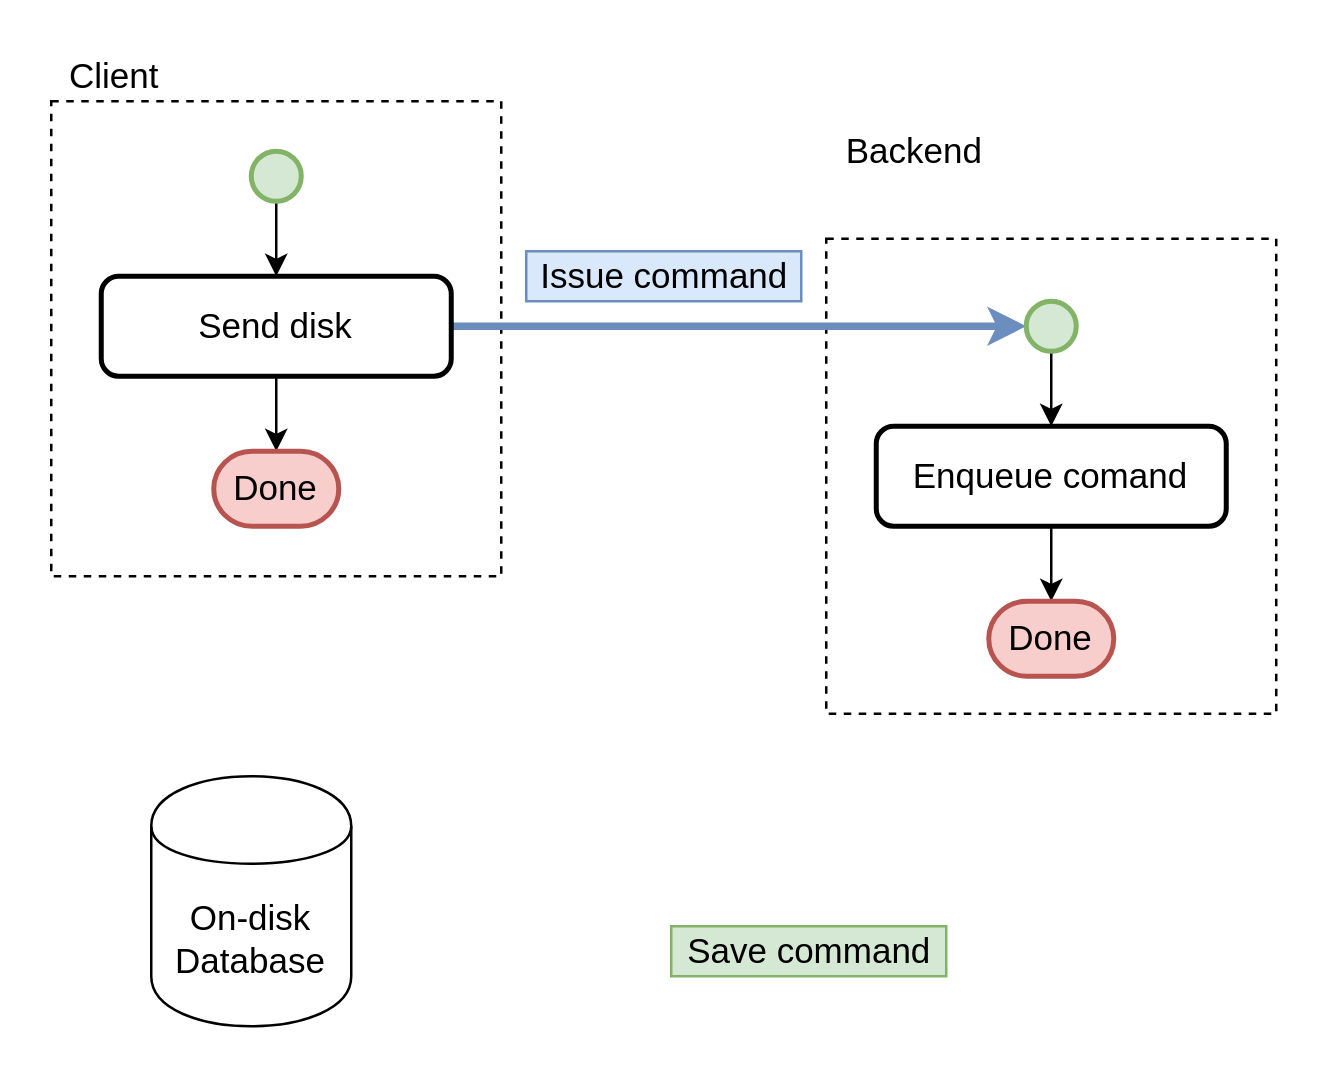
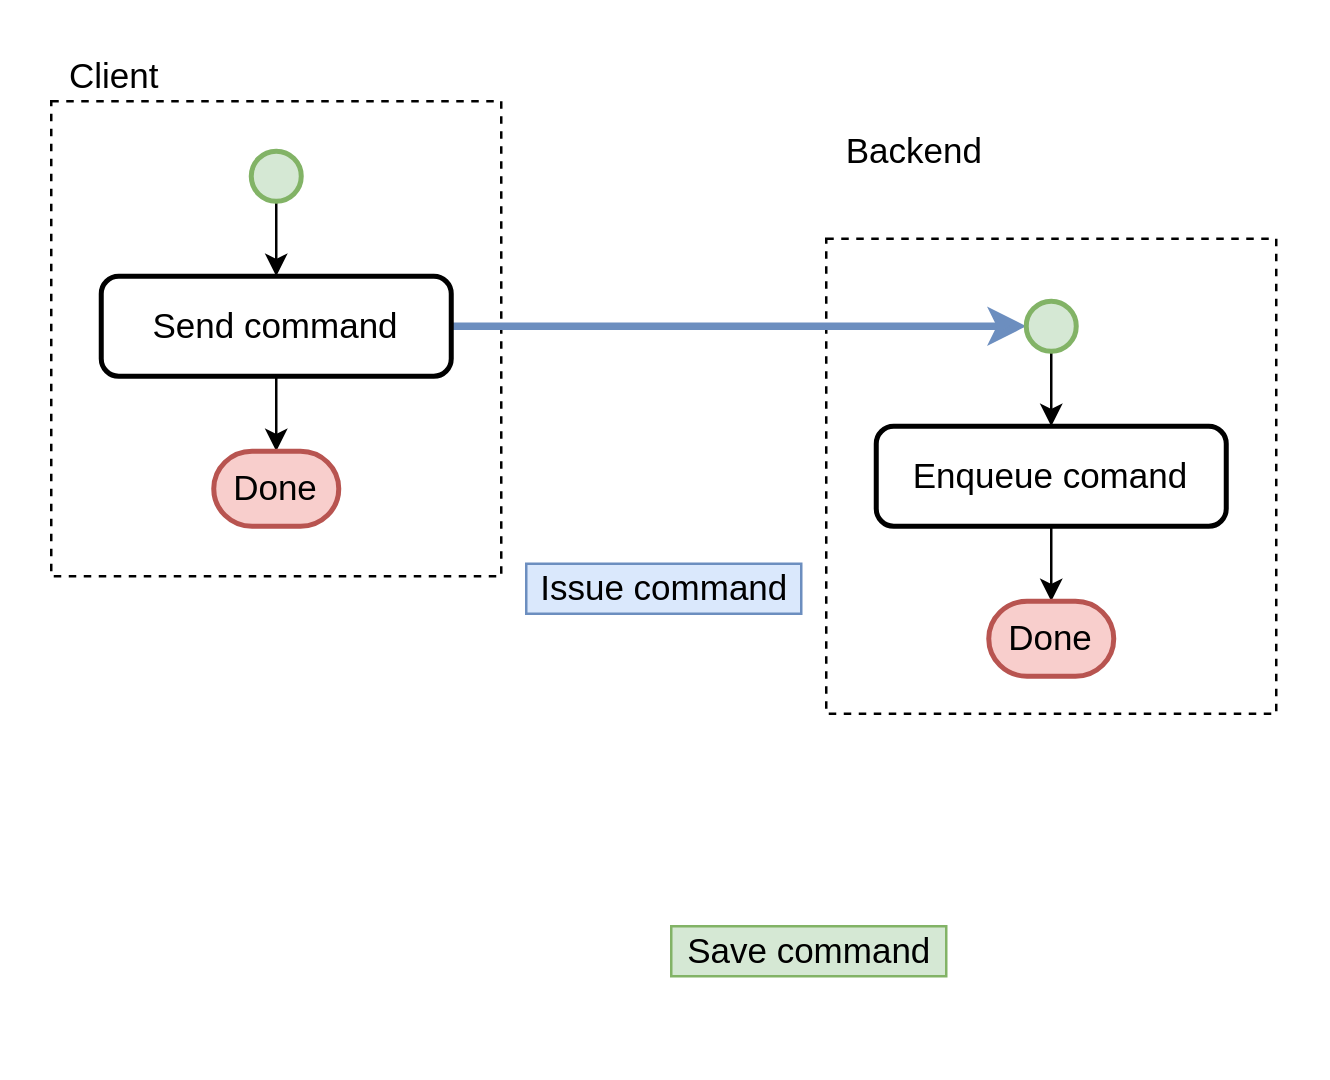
  <mxCell id="0" />
  <mxCell id="1" parent="0" />
  <mxCell id="2" value="" style="rounded=0;whiteSpace=wrap;html=1;strokeColor=#000000;strokeWidth=1;fillColor=none;fontSize=14;align=center;dashed=1;" vertex="1" parent="1"><mxGeometry x="330" y="95" width="180" height="190" as="geometry" /></mxCell>
  <mxCell id="3" value="" style="rounded=0;whiteSpace=wrap;html=1;strokeColor=#000000;strokeWidth=1;fillColor=none;fontSize=14;align=center;dashed=1;" vertex="1" parent="1"><mxGeometry x="20" y="40" width="180" height="190" as="geometry" /></mxCell>
  <mxCell id="4" style="edgeStyle=orthogonalEdgeStyle;rounded=0;orthogonalLoop=1;jettySize=auto;html=1;exitX=0.5;exitY=1;exitDx=0;exitDy=0;exitPerimeter=0;entryX=0.5;entryY=0;entryDx=0;entryDy=0;strokeWidth=1;fontSize=14;" edge="1" parent="1" source="5"><mxGeometry relative="1" as="geometry"><mxPoint x="110" y="110" as="targetPoint" /></mxGeometry></mxCell>
  <mxCell id="5" value="" style="strokeWidth=2;html=1;shape=mxgraph.flowchart.start_2;whiteSpace=wrap;fillColor=#d5e8d4;strokeColor=#82b366;fontSize=14;" vertex="1" parent="1"><mxGeometry x="100" y="60" width="20" height="20" as="geometry" /></mxCell>
  <mxCell id="6" style="edgeStyle=orthogonalEdgeStyle;rounded=0;orthogonalLoop=1;jettySize=auto;html=1;exitX=0.5;exitY=1;exitDx=0;exitDy=0;strokeWidth=1;fontSize=14;" edge="1" parent="1" source="8" target="9"><mxGeometry relative="1" as="geometry" /></mxCell>
  <mxCell id="7" style="edgeStyle=orthogonalEdgeStyle;rounded=0;orthogonalLoop=1;jettySize=auto;html=1;exitX=1;exitY=0.5;exitDx=0;exitDy=0;entryX=0;entryY=0.5;entryDx=0;entryDy=0;strokeWidth=3;fontSize=14;fillColor=#dae8fc;strokeColor=#6c8ebf;entryPerimeter=0;" edge="1" parent="1" source="8" target="11"><mxGeometry relative="1" as="geometry" /></mxCell>
- <mxCell id="8" value="Send disk" style="rounded=1;whiteSpace=wrap;html=1;absoluteArcSize=1;arcSize=14;strokeWidth=2;fontSize=14;" vertex="1" parent="1"><mxGeometry x="40" y="110" width="140" height="40" as="geometry" /></mxCell>
+ <mxCell id="8" value="Send command" style="rounded=1;whiteSpace=wrap;html=1;absoluteArcSize=1;arcSize=14;strokeWidth=2;fontSize=14;" vertex="1" parent="1"><mxGeometry x="40" y="110" width="140" height="40" as="geometry" /></mxCell>
  <mxCell id="9" value="Done" style="strokeWidth=2;html=1;shape=mxgraph.flowchart.terminator;whiteSpace=wrap;fillColor=#f8cecc;fontSize=14;align=center;strokeColor=#b85450;" vertex="1" parent="1"><mxGeometry x="85" y="180" width="50" height="30" as="geometry" /></mxCell>
  <mxCell id="10" style="edgeStyle=orthogonalEdgeStyle;rounded=0;orthogonalLoop=1;jettySize=auto;html=1;exitX=0.5;exitY=1;exitDx=0;exitDy=0;exitPerimeter=0;entryX=0.5;entryY=0;entryDx=0;entryDy=0;strokeWidth=1;fontSize=14;" edge="1" parent="1" source="11"><mxGeometry relative="1" as="geometry"><mxPoint x="420" y="170" as="targetPoint" /></mxGeometry></mxCell>
  <mxCell id="11" value="" style="strokeWidth=2;html=1;shape=mxgraph.flowchart.start_2;whiteSpace=wrap;fillColor=#d5e8d4;strokeColor=#82b366;fontSize=14;" vertex="1" parent="1"><mxGeometry x="410" y="120" width="20" height="20" as="geometry" /></mxCell>
  <mxCell id="12" style="edgeStyle=orthogonalEdgeStyle;rounded=0;orthogonalLoop=1;jettySize=auto;html=1;exitX=0.5;exitY=1;exitDx=0;exitDy=0;entryX=0.5;entryY=0;entryDx=0;entryDy=0;entryPerimeter=0;strokeWidth=1;fontSize=14;" edge="1" parent="1" source="13" target="14"><mxGeometry relative="1" as="geometry" /></mxCell>
  <mxCell id="13" value="Enqueue comand" style="rounded=1;whiteSpace=wrap;html=1;absoluteArcSize=1;arcSize=14;strokeWidth=2;fontSize=14;" vertex="1" parent="1"><mxGeometry x="350" y="170" width="140" height="40" as="geometry" /></mxCell>
  <mxCell id="14" value="Done" style="strokeWidth=2;html=1;shape=mxgraph.flowchart.terminator;whiteSpace=wrap;fillColor=#f8cecc;fontSize=14;align=center;strokeColor=#b85450;" vertex="1" parent="1"><mxGeometry x="395" y="240" width="50" height="30" as="geometry" /></mxCell>
- <mxCell id="15" value="On-disk&lt;br&gt;Database" style="shape=cylinder;whiteSpace=wrap;html=1;boundedLbl=1;backgroundOutline=1;strokeWidth=1;fontSize=14;align=center;" vertex="1" parent="1"><mxGeometry x="60" y="310" width="80" height="100" as="geometry" /></mxCell>
- <mxCell id="16" value="Issue command" style="text;html=1;align=center;verticalAlign=middle;resizable=0;points=[];autosize=1;fontSize=14;fillColor=#dae8fc;strokeColor=#6c8ebf;" vertex="1" parent="1"><mxGeometry x="210" y="100" width="110" height="20" as="geometry" /></mxCell>
+ <mxCell id="16" value="Issue command" style="text;html=1;align=center;verticalAlign=middle;resizable=0;points=[];autosize=1;fontSize=14;fillColor=#dae8fc;strokeColor=#6c8ebf;" vertex="1" parent="1"><mxGeometry x="210" y="225" width="110" height="20" as="geometry" /></mxCell>
  <mxCell id="17" value="Save command" style="text;html=1;align=center;verticalAlign=middle;resizable=0;points=[];autosize=1;fontSize=14;fillColor=#d5e8d4;strokeColor=#82b366;" vertex="1" parent="1"><mxGeometry x="268" y="370" width="110" height="20" as="geometry" /></mxCell>
  <mxCell id="18" value="Client" style="text;html=1;align=center;verticalAlign=middle;resizable=0;points=[];autosize=1;fontSize=14;" vertex="1" parent="1"><mxGeometry x="20" y="20" width="50" height="20" as="geometry" /></mxCell>
  <mxCell id="19" value="Backend" style="text;html=1;align=center;verticalAlign=middle;resizable=0;points=[];autosize=1;fontSize=14;" vertex="1" parent="1"><mxGeometry x="330" y="50" width="70" height="20" as="geometry" /></mxCell>
